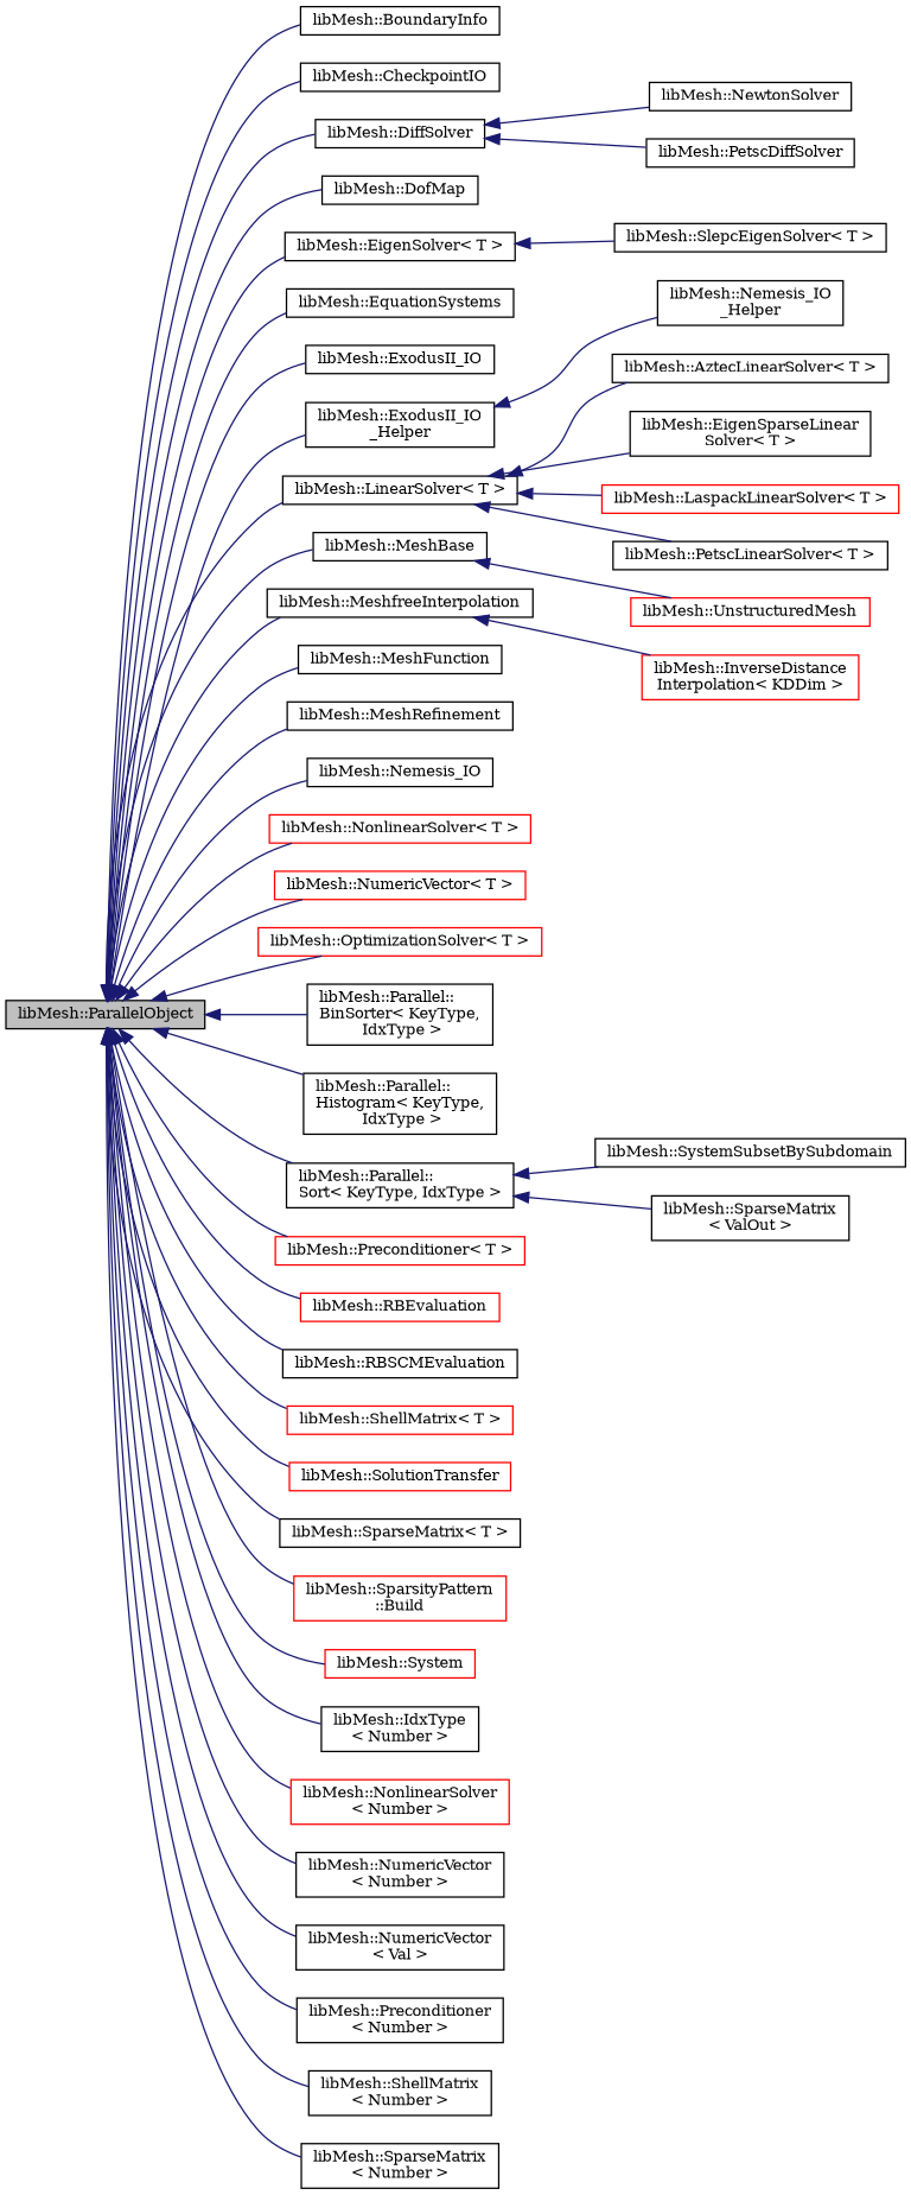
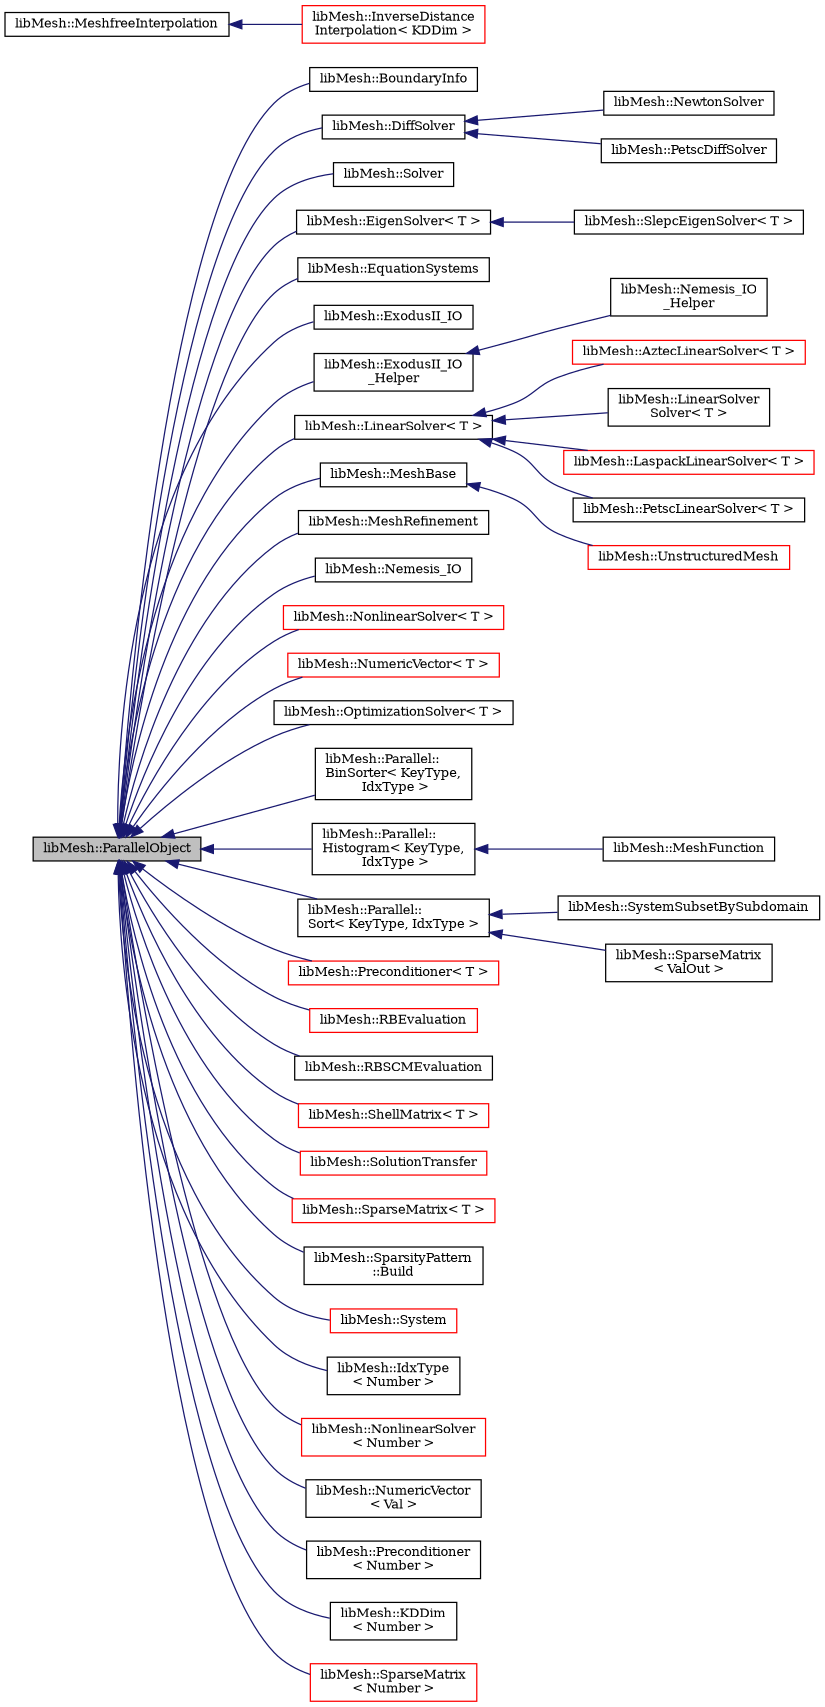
  digraph {
    fontname="DejaVu Serif"
    rankdir=LR
    node [color=black fillcolor=white fontname="DejaVu Serif" fontsize=10 shape=record style=filled]
    edge [color=midnightblue dir=back fontname="DejaVu Serif" fontsize=10 labelfontname=Helvetica labelfontsize=10 style=solid]
    n1 [fillcolor=grey75 fontcolor=black height=0.2 label="libMesh::ParallelObject" width=0.4]
    n2 [height=0.2 label="libMesh::BoundaryInfo" width=0.4]
-   n3 [height=0.2 label="libMesh::CheckpointIO" width=0.4]
    n4 [height=0.2 label="libMesh::DiffSolver" width=0.4]
-   n5 [height=0.2 label="libMesh::DofMap" width=0.4]
+   n5 [height=0.2 label="libMesh::Solver" width=0.4]
    n6 [height=0.2 label="libMesh::EigenSolver\< T \>" width=0.4]
    n7 [height=0.2 label="libMesh::EquationSystems" width=0.4]
    n8 [height=0.2 label="libMesh::ExodusII_IO" width=0.4]
    n9 [height=0.2 label="libMesh::ExodusII_IO\l_Helper" width=0.4]
    n10 [height=0.2 label="libMesh::LinearSolver\< T \>" width=0.4]
    n11 [height=0.2 label="libMesh::MeshBase" width=0.4]
    n12 [height=0.2 label="libMesh::MeshfreeInterpolation" width=0.4]
    n13 [height=0.2 label="libMesh::MeshFunction" width=0.4]
    n14 [height=0.2 label="libMesh::MeshRefinement" width=0.4]
    n15 [height=0.2 label="libMesh::Nemesis_IO" width=0.4]
    n16 [color=red height=0.2 label="libMesh::NonlinearSolver\< T \>" width=0.4]
    n17 [color=red height=0.2 label="libMesh::NumericVector\< T \>" width=0.4]
-   n18 [color=red height=0.2 label="libMesh::OptimizationSolver\< T \>" width=0.4]
+   n18 [height=0.2 label="libMesh::OptimizationSolver\< T \>" width=0.4]
    n19 [height=0.2 label="libMesh::Parallel::\lBinSorter\< KeyType,\l IdxType \>" width=0.4]
    n20 [height=0.2 label="libMesh::Parallel::\lHistogram\< KeyType,\l IdxType \>" width=0.4]
    n21 [height=0.2 label="libMesh::Parallel::\lSort\< KeyType, IdxType \>" width=0.4]
    n22 [color=red height=0.2 label="libMesh::Preconditioner\< T \>" width=0.4]
    n23 [color=red height=0.2 label="libMesh::RBEvaluation" width=0.4]
    n24 [height=0.2 label="libMesh::RBSCMEvaluation" width=0.4]
    n25 [color=red height=0.2 label="libMesh::ShellMatrix\< T \>" width=0.4]
    n26 [color=red height=0.2 label="libMesh::SolutionTransfer" width=0.4]
-   n27 [height=0.2 label="libMesh::SparseMatrix\< T \>" width=0.4]
-   n28 [color=red height=0.2 label="libMesh::SparsityPattern\l::Build" width=0.4]
+   n27 [color=red height=0.2 label="libMesh::SparseMatrix\< T \>" width=0.4]
+   n28 [height=0.2 label="libMesh::SparsityPattern\l::Build" width=0.4]
    n29 [color=red height=0.2 label="libMesh::System" width=0.4]
    n30 [height=0.2 label="libMesh::IdxType\l\< Number \>" width=0.4]
    n31 [color=red height=0.2 label="libMesh::NonlinearSolver\l\< Number \>" width=0.4]
-   n32 [height=0.2 label="libMesh::NumericVector\l\< Number \>" width=0.4]
    n33 [height=0.2 label="libMesh::NumericVector\l\< Val \>" width=0.4]
    n34 [height=0.2 label="libMesh::Preconditioner\l\< Number \>" width=0.4]
-   n35 [height=0.2 label="libMesh::ShellMatrix\l\< Number \>" width=0.4]
-   n36 [height=0.2 label="libMesh::SparseMatrix\l\< Number \>" width=0.4]
+   n35 [height=0.2 label="libMesh::KDDim\l\< Number \>" width=0.4]
+   n36 [color=red height=0.2 label="libMesh::SparseMatrix\l\< Number \>" width=0.4]
    n37 [height=0.2 label="libMesh::NewtonSolver" width=0.4]
    n38 [height=0.2 label="libMesh::PetscDiffSolver" width=0.4]
    n39 [height=0.2 label="libMesh::SlepcEigenSolver\< T \>" width=0.4]
    n40 [height=0.2 label="libMesh::Nemesis_IO\l_Helper" width=0.4]
-   n41 [height=0.2 label="libMesh::AztecLinearSolver\< T \>" width=0.4]
-   n42 [height=0.2 label="libMesh::EigenSparseLinear\lSolver\< T \>" width=0.4]
+   n41 [color=red height=0.2 label="libMesh::AztecLinearSolver\< T \>" width=0.4]
+   n42 [height=0.2 label="libMesh::LinearSolver\lSolver\< T \>" width=0.4]
    n43 [color=red height=0.2 label="libMesh::LaspackLinearSolver\< T \>" width=0.4]
    n44 [height=0.2 label="libMesh::PetscLinearSolver\< T \>" width=0.4]
    n45 [color=red height=0.2 label="libMesh::UnstructuredMesh" width=0.4]
    n46 [color=red height=0.2 label="libMesh::InverseDistance\lInterpolation\< KDDim \>" width=0.4]
    n47 [height=0.2 label="libMesh::SystemSubsetBySubdomain" width=0.4]
    n48 [height=0.2 label="libMesh::SparseMatrix\l\< ValOut \>" width=0.4]
    n1 -> n2
-   n1 -> n3
    n1 -> n4
    n1 -> n5
    n1 -> n6
    n1 -> n7
    n1 -> n8
    n1 -> n9
    n1 -> n10
    n1 -> n11
-   n1 -> n12
-   n1 -> n13
+   n20 -> n13
    n1 -> n14
    n1 -> n15
    n1 -> n16
    n1 -> n17
    n1 -> n18
    n1 -> n19
    n1 -> n20
    n1 -> n21
    n1 -> n22
    n1 -> n23
    n1 -> n24
    n1 -> n25
    n1 -> n26
    n1 -> n27
    n1 -> n28
    n1 -> n29
    n1 -> n30
    n1 -> n31
-   n1 -> n32
    n1 -> n33
    n1 -> n34
    n1 -> n35
    n1 -> n36
    n4 -> n37
    n4 -> n38
    n6 -> n39
    n9 -> n40
    n10 -> n41
    n10 -> n42
    n10 -> n43
    n10 -> n44
    n11 -> n45
    n12 -> n46
    n21 -> n47
    n21 -> n48
  }
